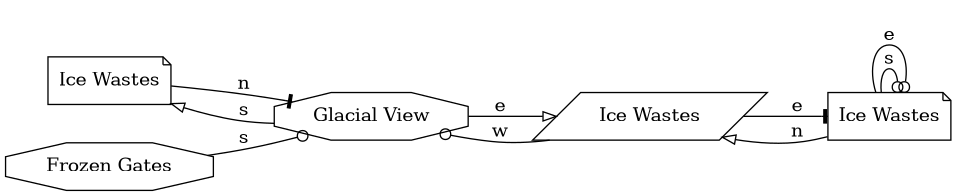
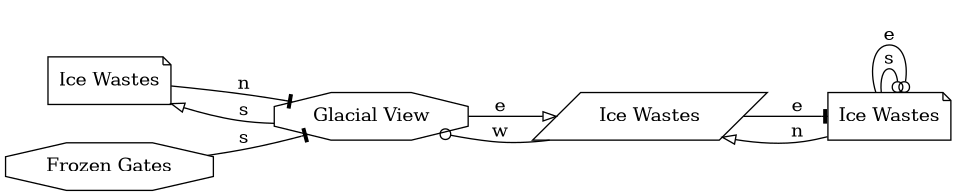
  digraph {
    rankdir=LR
    node [shape=note]
    edge [arrowhead=tee]
    n1 [label="Ice Wastes"]
    n2 [label="Glacial View" shape=octagon]
    n3 [label="Ice Wastes" shape=parallelogram]
    n4 [label="Ice Wastes"]
    n5 [label="Frozen Gates" shape=octagon]
    n1 -> n2 [label=n]
    n2 -> n1 [arrowhead=onormal label=s]
    n2 -> n3 [arrowhead=onormal label=e]
    n3 -> n2 [arrowhead=odot label=w]
    n3 -> n4 [label=e]
    n4 -> n3 [arrowhead=onormal label=n]
    n4 -> n4 [arrowhead=odot label=s]
    n4 -> n4 [arrowhead=odot label=e]
-   n5 -> n2 [arrowhead=odot label=s]
+   n5 -> n2 [label=s]
  }
